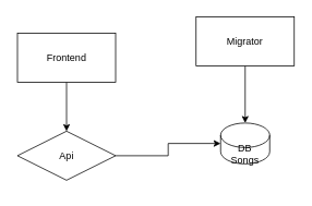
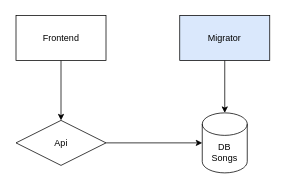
  <mxCell id="0" />
  <mxCell id="1" parent="0" />
  <mxCell id="2" value="" style="edgeStyle=orthogonalEdgeStyle;rounded=0;orthogonalLoop=1;jettySize=auto;html=1;" edge="1" parent="1" source="3" target="5"><mxGeometry relative="1" as="geometry" /></mxCell>
- <mxCell id="3" value="Frontend" style="rounded=0;whiteSpace=wrap;html=1;" parent="1" vertex="1"><mxGeometry x="20.67" y="40" width="120" height="60" as="geometry" /></mxCell>
+ <mxCell id="3" value="Frontend" style="rounded=0;whiteSpace=wrap;html=1;" parent="1" vertex="1"><mxGeometry x="20.67" y="20" width="120" height="60" as="geometry" /></mxCell>
  <mxCell id="4" value="" style="edgeStyle=orthogonalEdgeStyle;rounded=0;orthogonalLoop=1;jettySize=auto;html=1;" edge="1" parent="1" source="5" target="6"><mxGeometry relative="1" as="geometry" /></mxCell>
  <mxCell id="5" value="Api" style="rhombus;whiteSpace=wrap;html=1;" parent="1" vertex="1"><mxGeometry x="20.67" y="160" width="120" height="60" as="geometry" /></mxCell>
- <mxCell id="6" value="DB&lt;br&gt;Songs" style="shape=cylinder3;whiteSpace=wrap;html=1;boundedLbl=1;backgroundOutline=1;size=15;" parent="1" vertex="1"><mxGeometry x="269" y="150" width="60" height="50" as="geometry" /></mxCell>
+ <mxCell id="6" value="DB&lt;br&gt;Songs" style="shape=cylinder3;whiteSpace=wrap;html=1;boundedLbl=1;backgroundOutline=1;size=15;" parent="1" vertex="1"><mxGeometry x="269" y="150" width="60" height="80" as="geometry" /></mxCell>
  <mxCell id="7" value="" style="edgeStyle=orthogonalEdgeStyle;rounded=0;orthogonalLoop=1;jettySize=auto;html=1;" edge="1" parent="1" source="8" target="6"><mxGeometry relative="1" as="geometry" /></mxCell>
- <mxCell id="8" value="Migrator" style="rounded=0;whiteSpace=wrap;html=1;" vertex="1" parent="1"><mxGeometry x="239" y="20" width="120" height="60" as="geometry" /></mxCell>
+ <mxCell id="8" value="Migrator" style="rounded=0;whiteSpace=wrap;html=1;fillColor=#dae8fc;" vertex="1" parent="1"><mxGeometry x="239" y="20" width="120" height="60" as="geometry" /></mxCell>
